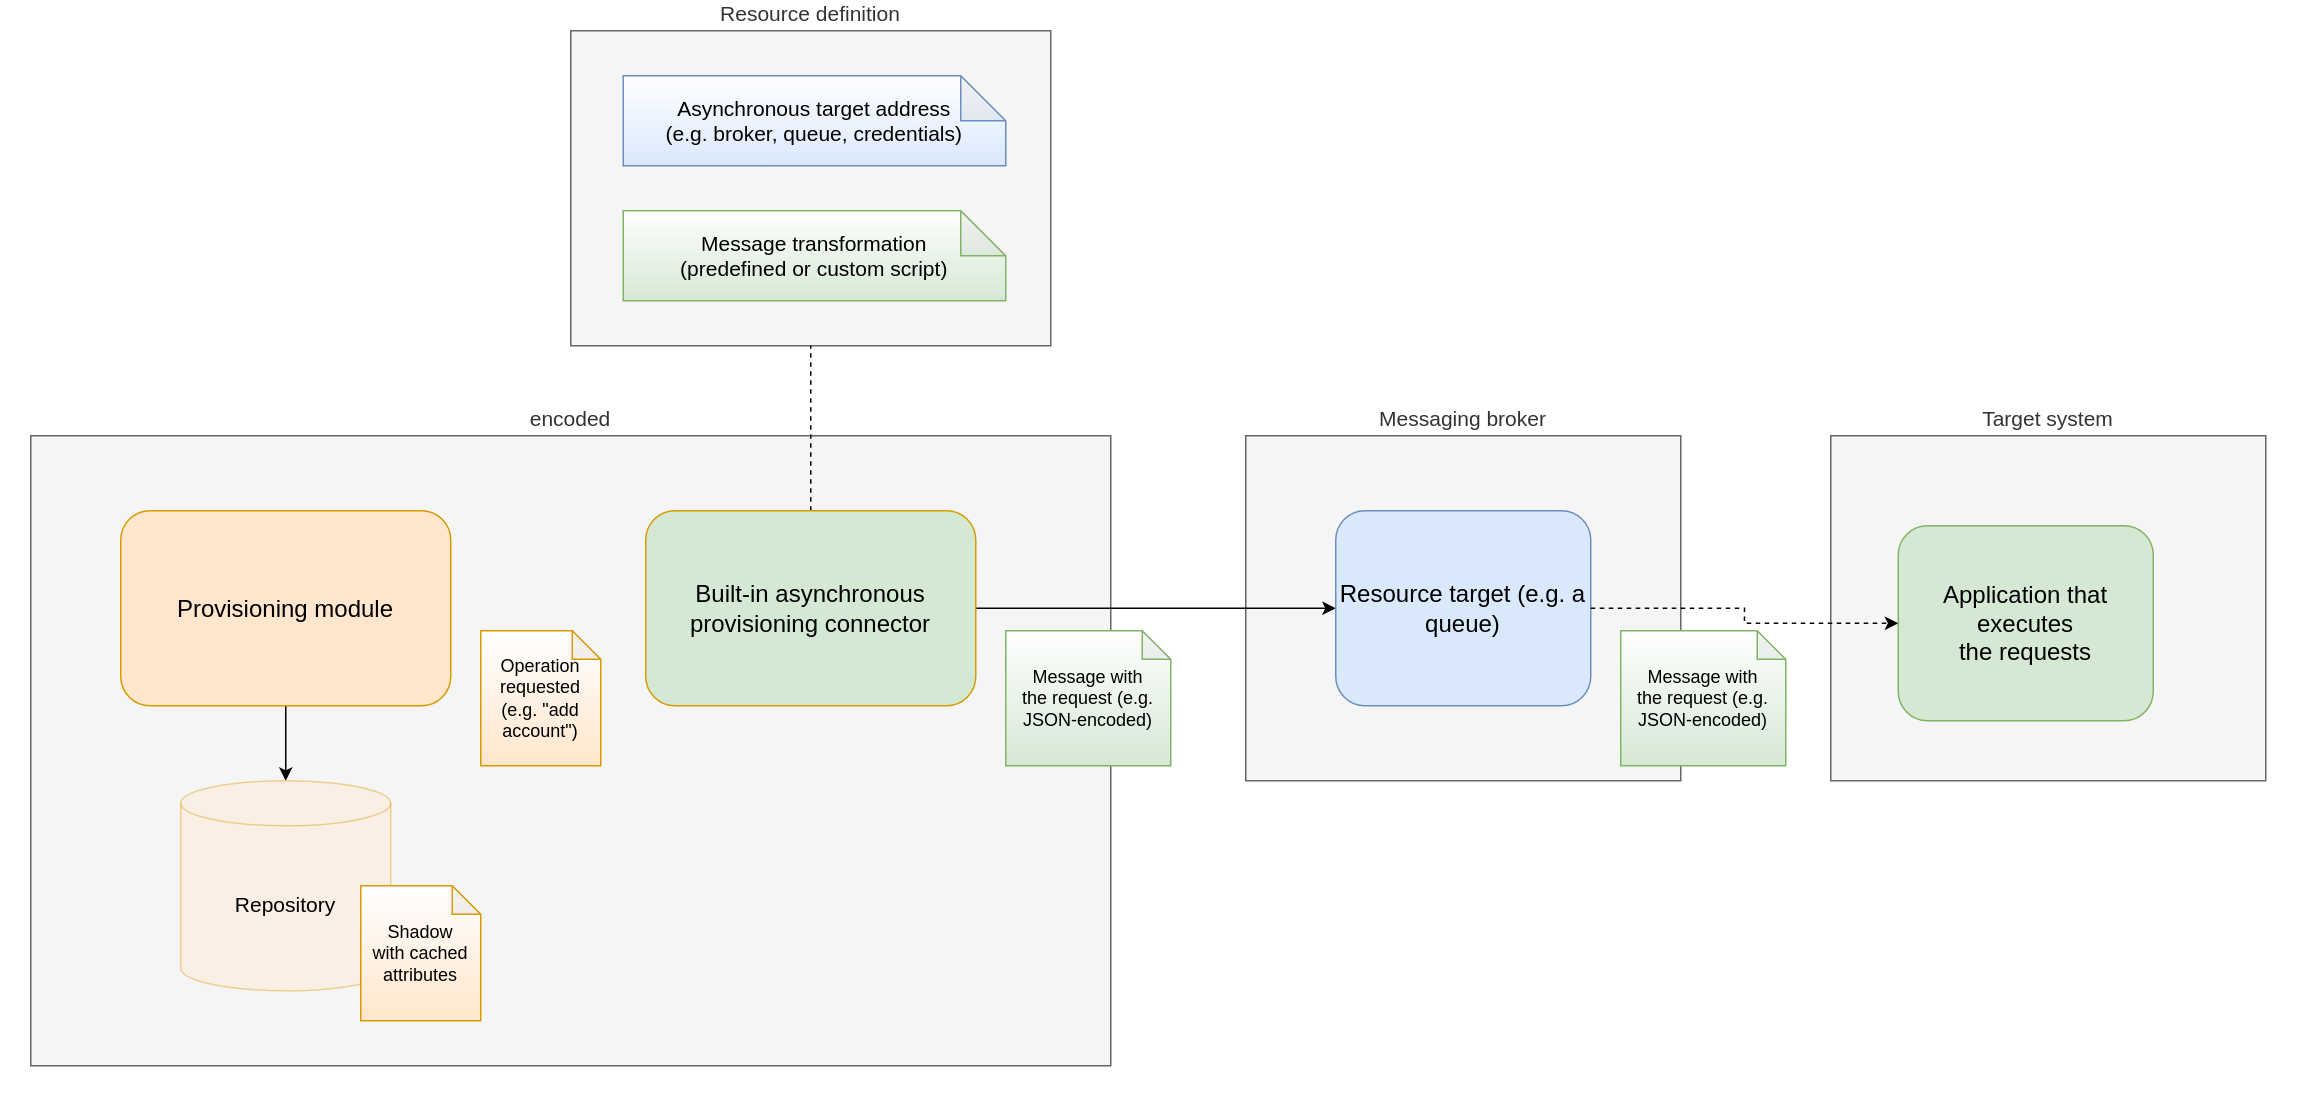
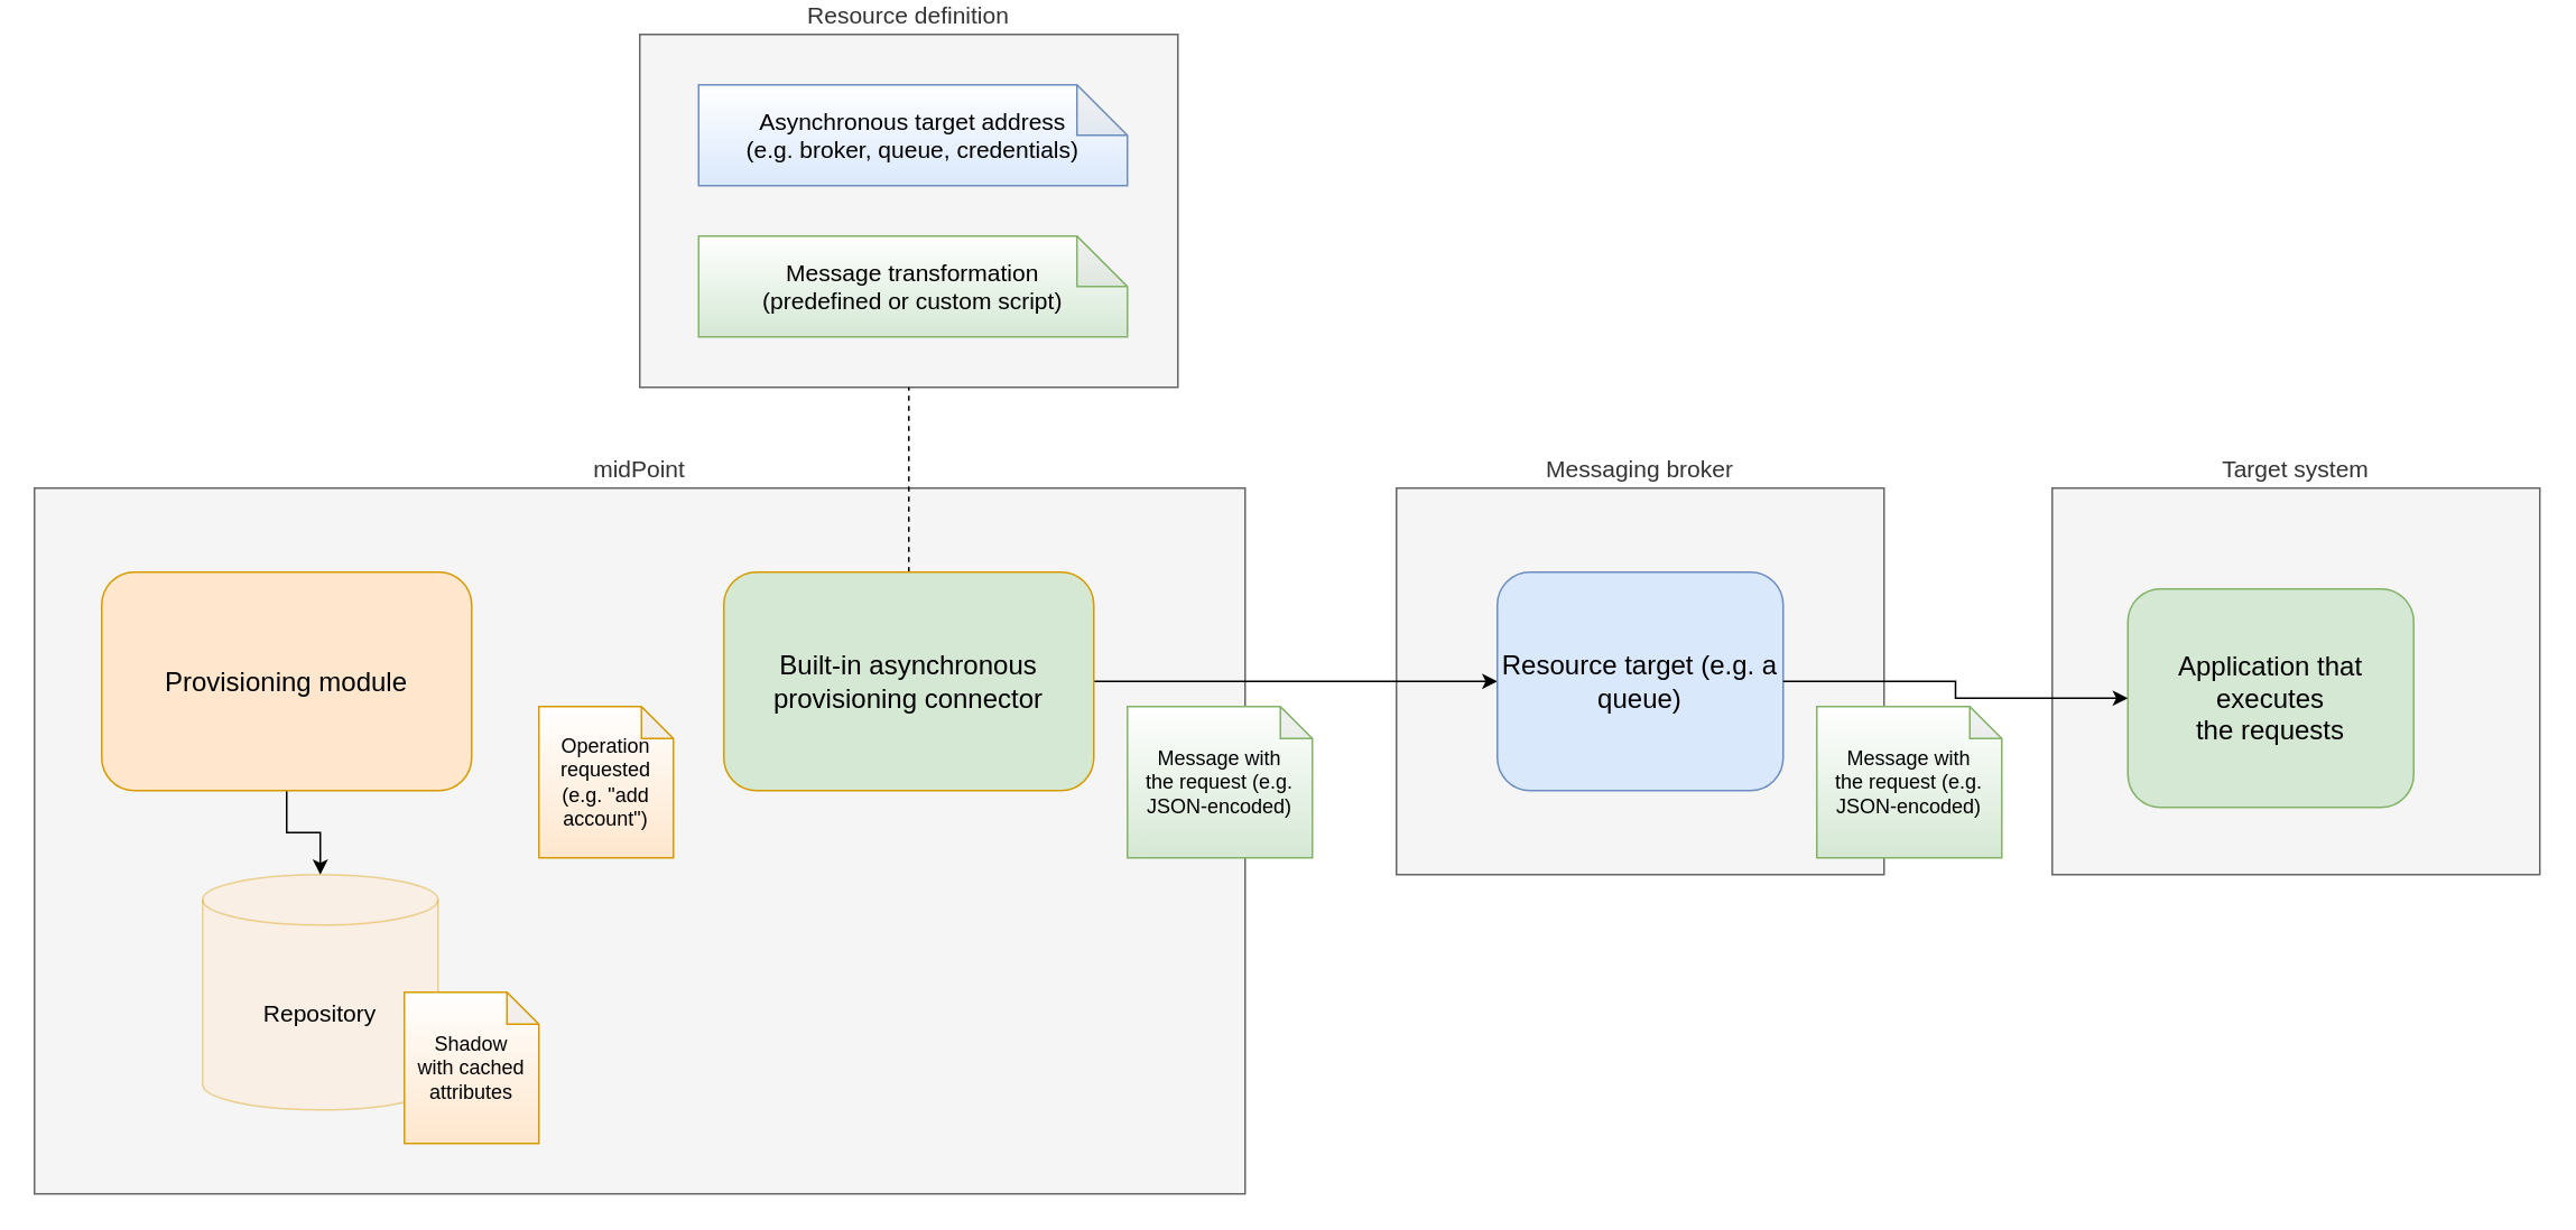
  <mxCell id="0" />
  <mxCell id="1" parent="0" />
  <mxCell id="2" value="&lt;font style=&quot;font-size: 14px;&quot;&gt;Resource definition&lt;/font&gt;" style="rounded=0;whiteSpace=wrap;html=1;fontSize=14;labelPosition=center;verticalLabelPosition=top;align=center;verticalAlign=bottom;fillColor=#f5f5f5;strokeColor=#666666;fontColor=#333333;" vertex="1" parent="1"><mxGeometry x="380" y="20" width="320" height="210" as="geometry" /></mxCell>
  <mxCell id="3" value="Messaging broker" style="rounded=0;whiteSpace=wrap;html=1;fontSize=14;fillColor=#f5f5f5;strokeColor=#666666;fontColor=#333333;labelPosition=center;verticalLabelPosition=top;align=center;verticalAlign=bottom;" vertex="1" parent="1"><mxGeometry x="830" y="290" width="290" height="230" as="geometry" /></mxCell>
- <mxCell id="4" value="encoded" style="rounded=0;whiteSpace=wrap;html=1;fontSize=14;fillColor=#f5f5f5;strokeColor=#666666;fontColor=#333333;labelPosition=center;verticalLabelPosition=top;align=center;verticalAlign=bottom;" vertex="1" parent="1"><mxGeometry x="20" y="290" width="720" height="420" as="geometry" /></mxCell>
+ <mxCell id="4" value="midPoint" style="rounded=0;whiteSpace=wrap;html=1;fontSize=14;fillColor=#f5f5f5;strokeColor=#666666;fontColor=#333333;labelPosition=center;verticalLabelPosition=top;align=center;verticalAlign=bottom;" vertex="1" parent="1"><mxGeometry x="20" y="290" width="720" height="420" as="geometry" /></mxCell>
  <mxCell id="5" style="edgeStyle=orthogonalEdgeStyle;rounded=0;orthogonalLoop=1;jettySize=auto;html=1;exitX=0.5;exitY=1;exitDx=0;exitDy=0;endArrow=classic;endFill=1;fontSize=14;" edge="1" parent="1" source="6" target="19"><mxGeometry relative="1" as="geometry" /></mxCell>
- <mxCell id="6" value="Provisioning module" style="rounded=1;whiteSpace=wrap;html=1;fontSize=16;fillColor=#ffe6cc;strokeColor=#d79b00;" vertex="1" parent="1"><mxGeometry x="80" y="340" width="220" height="130" as="geometry" /></mxCell>
+ <mxCell id="6" value="Provisioning module" style="rounded=1;whiteSpace=wrap;html=1;fontSize=16;fillColor=#ffe6cc;strokeColor=#d79b00;" vertex="1" parent="1"><mxGeometry x="60" y="340" width="220" height="130" as="geometry" /></mxCell>
  <mxCell id="7" style="edgeStyle=orthogonalEdgeStyle;rounded=0;orthogonalLoop=1;jettySize=auto;html=1;exitX=0.5;exitY=0;exitDx=0;exitDy=0;fontSize=14;endArrow=none;endFill=0;dashed=1;" edge="1" parent="1" source="9"><mxGeometry relative="1" as="geometry"><mxPoint x="540" y="230" as="targetPoint" /></mxGeometry></mxCell>
  <mxCell id="8" style="edgeStyle=orthogonalEdgeStyle;rounded=0;orthogonalLoop=1;jettySize=auto;html=1;exitX=1;exitY=0.5;exitDx=0;exitDy=0;entryX=0;entryY=0.5;entryDx=0;entryDy=0;endArrow=classic;endFill=1;fontSize=14;" edge="1" parent="1" source="9" target="10"><mxGeometry relative="1" as="geometry" /></mxCell>
  <mxCell id="9" value="Built-in asynchronous&lt;br&gt;provisioning connector" style="rounded=1;whiteSpace=wrap;html=1;fontSize=16;fillColor=#d5e8d4;strokeColor=#d79b00;" vertex="1" parent="1"><mxGeometry x="430" y="340" width="220" height="130" as="geometry" /></mxCell>
  <mxCell id="10" value="Resource target (e.g. a queue)" style="rounded=1;whiteSpace=wrap;html=1;fontSize=16;fillColor=#dae8fc;strokeColor=#6c8ebf;" vertex="1" parent="1"><mxGeometry x="890" y="340" width="170" height="130" as="geometry" /></mxCell>
  <mxCell id="11" value="Operation requested (e.g. &quot;add account&quot;)" style="shape=note;whiteSpace=wrap;html=1;backgroundOutline=1;darkOpacity=0.05;fontSize=12;size=19;fillColor=#ffe6cc;strokeColor=#d79b00;gradientColor=#ffffff;gradientDirection=north;" vertex="1" parent="1"><mxGeometry x="320" y="420" width="80" height="90" as="geometry" /></mxCell>
  <mxCell id="12" value="Message with&lt;br&gt;the request (e.g. JSON-encoded)" style="shape=note;whiteSpace=wrap;html=1;backgroundOutline=1;darkOpacity=0.05;fontSize=12;size=19;fillColor=#d5e8d4;strokeColor=#82b366;gradientColor=#ffffff;gradientDirection=north;" vertex="1" parent="1"><mxGeometry x="670" y="420" width="110" height="90" as="geometry" /></mxCell>
  <mxCell id="13" value="Target system" style="rounded=0;whiteSpace=wrap;html=1;fontSize=14;fillColor=#f5f5f5;strokeColor=#666666;fontColor=#333333;labelPosition=center;verticalLabelPosition=top;align=center;verticalAlign=bottom;" vertex="1" parent="1"><mxGeometry x="1220" y="290" width="290" height="230" as="geometry" /></mxCell>
  <mxCell id="14" value="Application that executes &lt;br&gt;the requests" style="rounded=1;whiteSpace=wrap;html=1;fontSize=16;fillColor=#d5e8d4;strokeColor=#82b366;" vertex="1" parent="1"><mxGeometry x="1265" y="350" width="170" height="130" as="geometry" /></mxCell>
- <mxCell id="15" style="edgeStyle=orthogonalEdgeStyle;rounded=0;orthogonalLoop=1;jettySize=auto;html=1;exitX=1;exitY=0.5;exitDx=0;exitDy=0;entryX=0;entryY=0.5;entryDx=0;entryDy=0;endArrow=classic;endFill=1;fontSize=14;dashed=1;" edge="1" parent="1" source="10" target="14"><mxGeometry relative="1" as="geometry"><mxPoint x="1070" y="440" as="sourcePoint" /><mxPoint x="1270" y="440" as="targetPoint" /></mxGeometry></mxCell>
+ <mxCell id="15" style="edgeStyle=orthogonalEdgeStyle;rounded=0;orthogonalLoop=1;jettySize=auto;html=1;exitX=1;exitY=0.5;exitDx=0;exitDy=0;entryX=0;entryY=0.5;entryDx=0;entryDy=0;endArrow=classic;endFill=1;fontSize=14;" edge="1" parent="1" source="10" target="14"><mxGeometry relative="1" as="geometry"><mxPoint x="1070" y="440" as="sourcePoint" /><mxPoint x="1270" y="440" as="targetPoint" /></mxGeometry></mxCell>
  <mxCell id="16" value="Message with&lt;br&gt;the request (e.g. JSON-encoded)" style="shape=note;whiteSpace=wrap;html=1;backgroundOutline=1;darkOpacity=0.05;fontSize=12;size=19;fillColor=#d5e8d4;strokeColor=#82b366;gradientDirection=north;gradientColor=#ffffff;" vertex="1" parent="1"><mxGeometry x="1080" y="420" width="110" height="90" as="geometry" /></mxCell>
  <mxCell id="17" value="&lt;span&gt;Asynchronous target address&lt;/span&gt;&lt;br&gt;&lt;span&gt;(e.g. broker, queue, credentials)&lt;/span&gt;" style="shape=note;whiteSpace=wrap;html=1;backgroundOutline=1;darkOpacity=0.05;gradientColor=#ffffff;fontSize=14;rounded=1;strokeColor=#6c8ebf;fillColor=#dae8fc;gradientDirection=north;" vertex="1" parent="1"><mxGeometry x="415" y="50" width="255" height="60" as="geometry" /></mxCell>
  <mxCell id="18" value="&lt;span&gt;Message transformation&lt;/span&gt;&lt;br&gt;&lt;span&gt;(predefined or custom script)&lt;/span&gt;" style="shape=note;whiteSpace=wrap;html=1;backgroundOutline=1;darkOpacity=0.05;gradientColor=#ffffff;fontSize=14;rounded=1;strokeColor=#82b366;fillColor=#d5e8d4;gradientDirection=north;" vertex="1" parent="1"><mxGeometry x="415" y="140" width="255" height="60" as="geometry" /></mxCell>
  <mxCell id="19" value="Repository" style="shape=cylinder3;whiteSpace=wrap;html=1;boundedLbl=1;backgroundOutline=1;size=15;fontSize=14;opacity=40;fillColor=#ffe6cc;strokeColor=#d79b00;" vertex="1" parent="1"><mxGeometry x="120" y="520" width="140" height="140" as="geometry" /></mxCell>
  <mxCell id="20" value="Shadow&lt;br&gt;with cached attributes" style="shape=note;whiteSpace=wrap;html=1;backgroundOutline=1;darkOpacity=0.05;fontSize=12;size=19;fillColor=#ffe6cc;strokeColor=#d79b00;gradientColor=#ffffff;gradientDirection=north;" vertex="1" parent="1"><mxGeometry x="240" y="590" width="80" height="90" as="geometry" /></mxCell>
